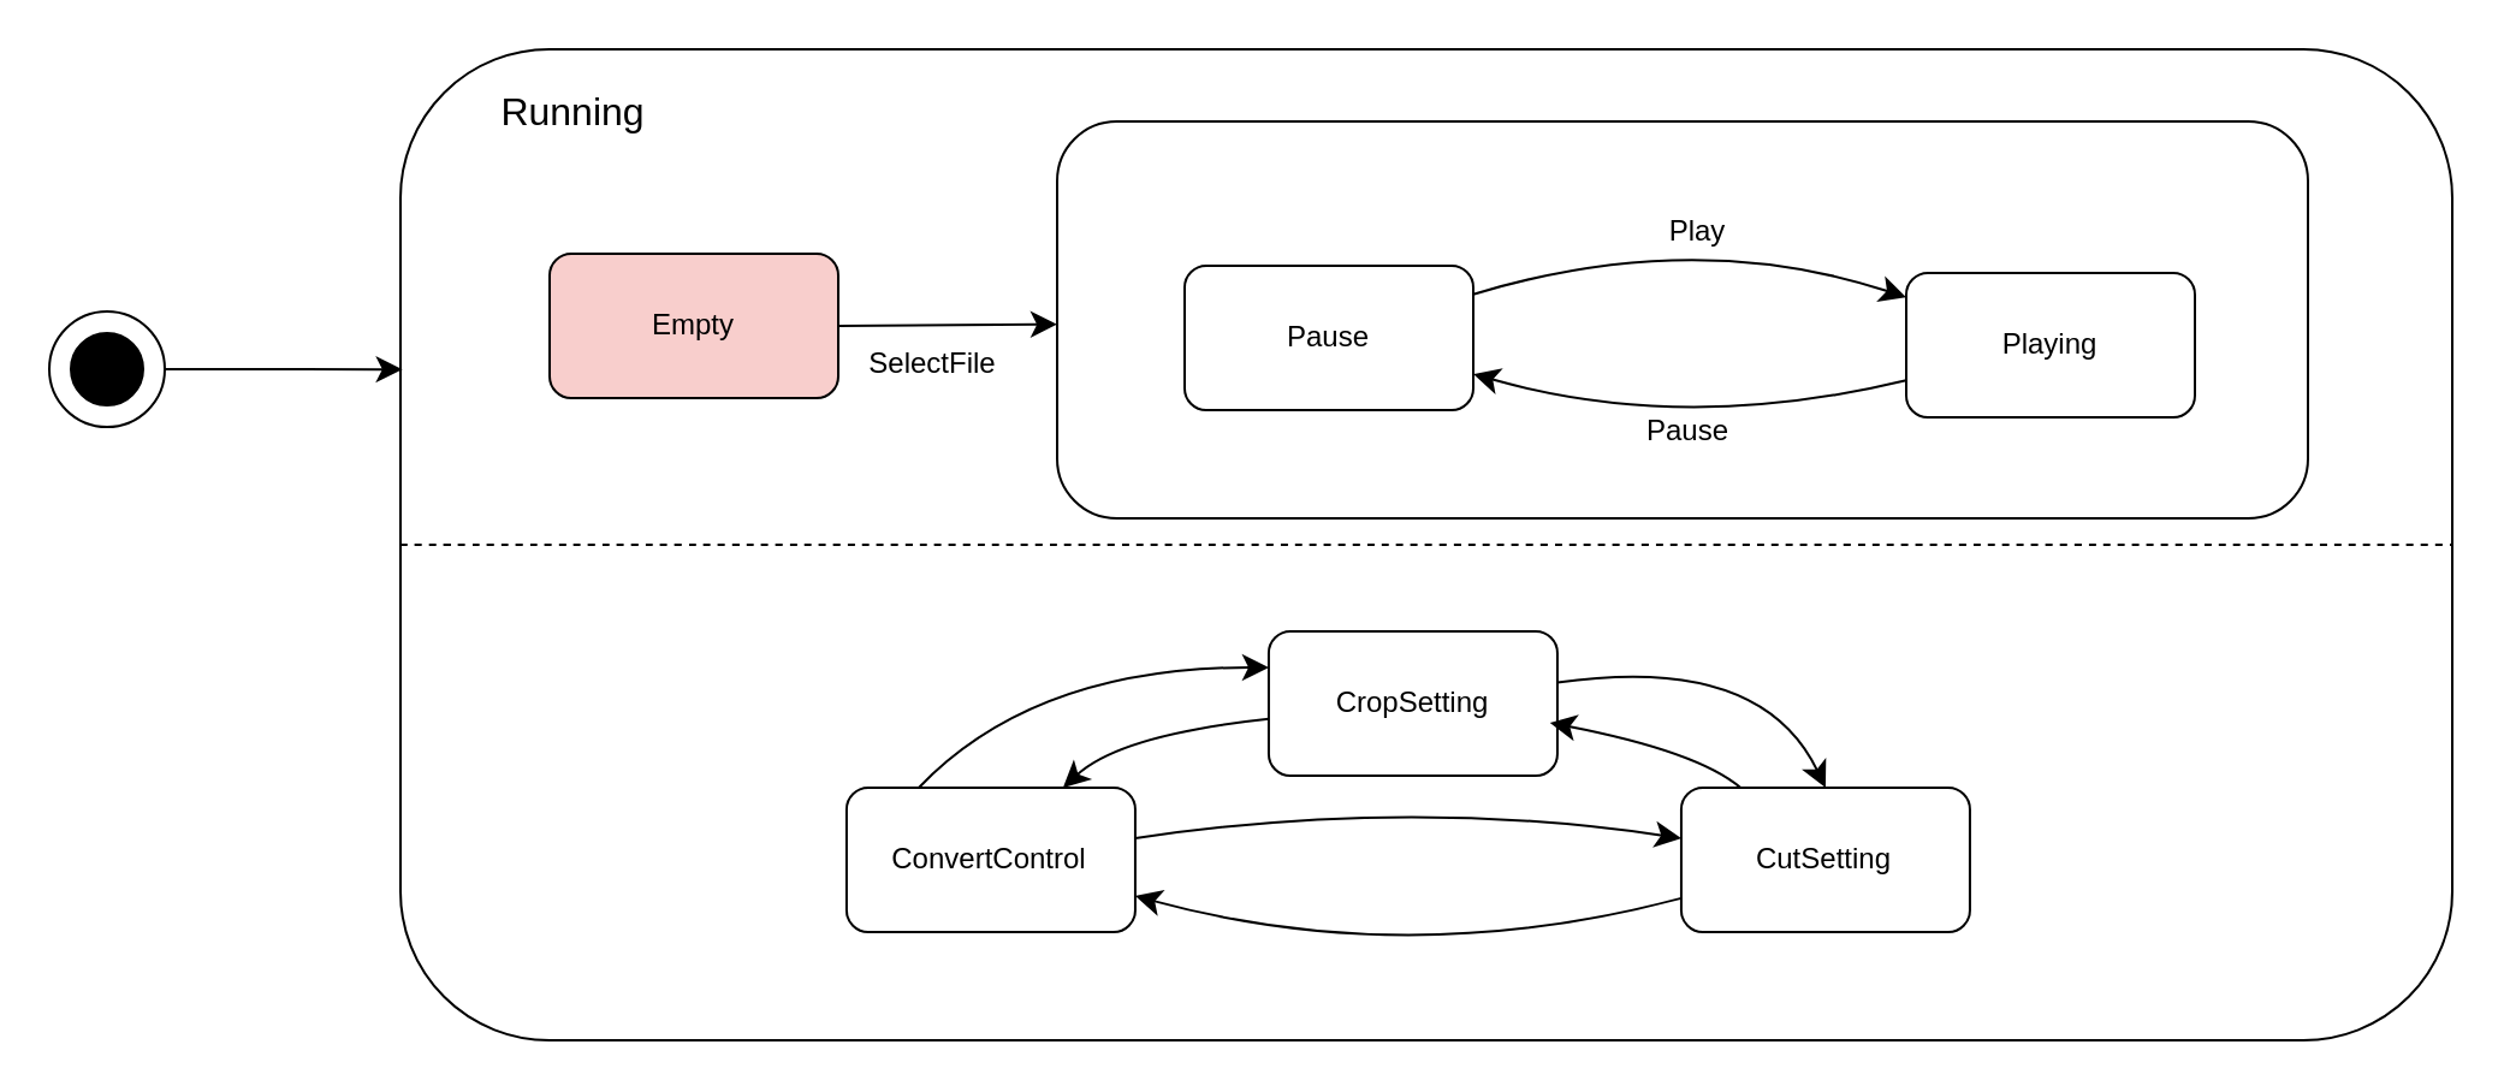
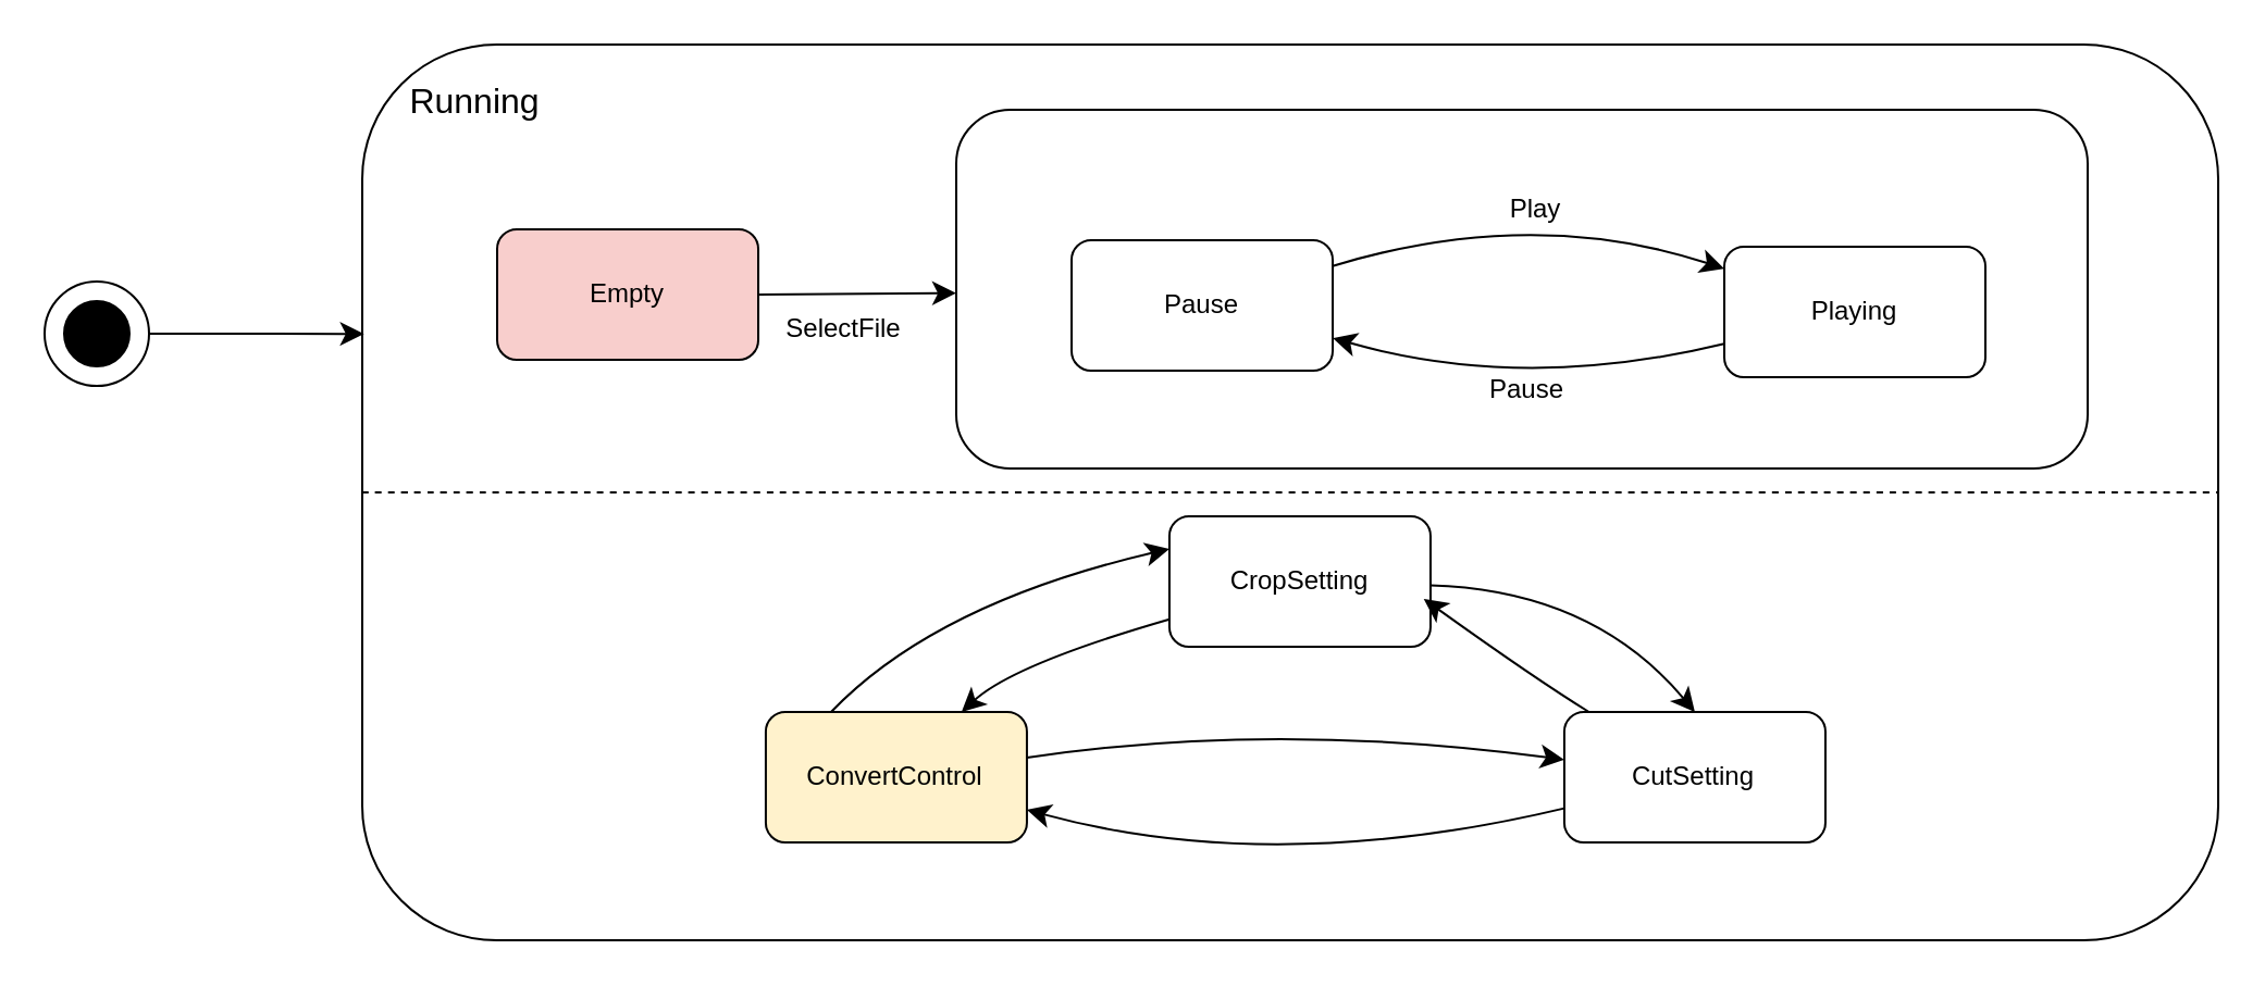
  <mxCell id="0" />
  <mxCell id="1" parent="0" />
  <mxCell id="2" value="" style="rounded=1;whiteSpace=wrap;html=1;" vertex="1" parent="1"><mxGeometry x="166" y="20" width="853" height="412" as="geometry" /></mxCell>
  <mxCell id="3" style="edgeStyle=none;curved=1;rounded=0;orthogonalLoop=1;jettySize=auto;html=1;exitX=1;exitY=0.5;exitDx=0;exitDy=0;fontSize=12;startSize=8;endSize=8;" edge="1" parent="1" source="5" target="6"><mxGeometry relative="1" as="geometry" /></mxCell>
  <mxCell id="4" value="SelectFile" style="edgeLabel;html=1;align=center;verticalAlign=middle;resizable=0;points=[];fontSize=12;" vertex="1" connectable="0" parent="3"><mxGeometry x="0.332" y="-3" relative="1" as="geometry"><mxPoint x="-23" y="13" as="offset" /></mxGeometry></mxCell>
  <mxCell id="5" value="Empty" style="rounded=1;whiteSpace=wrap;html=1;fillColor=#f8cecc;" vertex="1" parent="1"><mxGeometry x="228" y="105" width="120" height="60" as="geometry" /></mxCell>
  <mxCell id="6" value="" style="rounded=1;whiteSpace=wrap;html=1;" vertex="1" parent="1"><mxGeometry x="439" y="50" width="520" height="165" as="geometry" /></mxCell>
  <mxCell id="7" style="edgeStyle=none;curved=1;rounded=0;orthogonalLoop=1;jettySize=auto;html=1;entryX=0;entryY=0.25;entryDx=0;entryDy=0;fontSize=12;startSize=8;endSize=8;exitX=0.25;exitY=0;exitDx=0;exitDy=0;" edge="1" parent="1" source="9" target="12"><mxGeometry relative="1" as="geometry"><Array as="points"><mxPoint x="429.47" y="277" /></Array></mxGeometry></mxCell>
  <mxCell id="8" style="edgeStyle=none;curved=1;rounded=0;orthogonalLoop=1;jettySize=auto;html=1;fontSize=12;startSize=8;endSize=8;" edge="1" parent="1" source="9" target="14"><mxGeometry relative="1" as="geometry"><Array as="points"><mxPoint x="584.47" y="331" /></Array></mxGeometry></mxCell>
- <mxCell id="9" value="ConvertControl" style="rounded=1;whiteSpace=wrap;html=1;" vertex="1" parent="1"><mxGeometry x="351.47" y="327" width="120" height="60" as="geometry" /></mxCell>
+ <mxCell id="9" value="ConvertControl" style="rounded=1;whiteSpace=wrap;html=1;fillColor=#fff2cc;" vertex="1" parent="1"><mxGeometry x="351.47" y="327" width="120" height="60" as="geometry" /></mxCell>
  <mxCell id="10" style="edgeStyle=none;curved=1;rounded=0;orthogonalLoop=1;jettySize=auto;html=1;entryX=0.5;entryY=0;entryDx=0;entryDy=0;fontSize=12;startSize=8;endSize=8;" edge="1" parent="1" source="12" target="14"><mxGeometry relative="1" as="geometry"><Array as="points"><mxPoint x="731.47" y="271" /></Array></mxGeometry></mxCell>
  <mxCell id="11" style="edgeStyle=none;curved=1;rounded=0;orthogonalLoop=1;jettySize=auto;html=1;entryX=0.75;entryY=0;entryDx=0;entryDy=0;fontSize=12;startSize=8;endSize=8;" edge="1" parent="1" source="12" target="9"><mxGeometry relative="1" as="geometry"><Array as="points"><mxPoint x="465.47" y="305" /></Array></mxGeometry></mxCell>
- <mxCell id="12" value="CropSetting" style="rounded=1;whiteSpace=wrap;html=1;" vertex="1" parent="1"><mxGeometry x="526.97" y="262" width="120" height="60" as="geometry" /></mxCell>
+ <mxCell id="12" value="CropSetting" style="rounded=1;whiteSpace=wrap;html=1;" vertex="1" parent="1"><mxGeometry x="536.97" y="237" width="120" height="60" as="geometry" /></mxCell>
  <mxCell id="13" style="edgeStyle=none;curved=1;rounded=0;orthogonalLoop=1;jettySize=auto;html=1;entryX=1;entryY=0.75;entryDx=0;entryDy=0;fontSize=12;startSize=8;endSize=8;" edge="1" parent="1" source="14" target="9"><mxGeometry relative="1" as="geometry"><Array as="points"><mxPoint x="585.47" y="403" /></Array></mxGeometry></mxCell>
- <mxCell id="14" value="CutSetting" style="rounded=1;whiteSpace=wrap;html=1;" vertex="1" parent="1"><mxGeometry x="698.47" y="327" width="120" height="60" as="geometry" /></mxCell>
+ <mxCell id="14" value="CutSetting" style="rounded=1;whiteSpace=wrap;html=1;" vertex="1" parent="1"><mxGeometry x="718.47" y="327" width="120" height="60" as="geometry" /></mxCell>
  <mxCell id="15" style="edgeStyle=none;curved=1;rounded=0;orthogonalLoop=1;jettySize=auto;html=1;fontSize=12;startSize=8;endSize=8;" edge="1" parent="1" source="17" target="20"><mxGeometry relative="1" as="geometry"><Array as="points"><mxPoint x="704" y="94" /></Array></mxGeometry></mxCell>
  <mxCell id="16" value="Play" style="edgeLabel;html=1;align=center;verticalAlign=middle;resizable=0;points=[];fontSize=12;" vertex="1" connectable="0" parent="15"><mxGeometry x="0.214" y="-15" relative="1" as="geometry"><mxPoint x="-13" y="-19" as="offset" /></mxGeometry></mxCell>
  <mxCell id="17" value="Pause" style="rounded=1;whiteSpace=wrap;html=1;" vertex="1" parent="1"><mxGeometry x="492" y="110" width="120" height="60" as="geometry" /></mxCell>
  <mxCell id="18" style="edgeStyle=none;curved=1;rounded=0;orthogonalLoop=1;jettySize=auto;html=1;entryX=1;entryY=0.75;entryDx=0;entryDy=0;fontSize=12;startSize=8;endSize=8;" edge="1" parent="1" source="20" target="17"><mxGeometry relative="1" as="geometry"><Array as="points"><mxPoint x="700" y="180" /></Array></mxGeometry></mxCell>
  <mxCell id="19" value="Pause" style="edgeLabel;html=1;align=center;verticalAlign=middle;resizable=0;points=[];fontSize=12;" vertex="1" connectable="0" parent="18"><mxGeometry x="-0.082" y="-8" relative="1" as="geometry"><mxPoint x="-7" y="9" as="offset" /></mxGeometry></mxCell>
  <mxCell id="20" value="Playing" style="rounded=1;whiteSpace=wrap;html=1;" vertex="1" parent="1"><mxGeometry x="792" y="113" width="120" height="60" as="geometry" /></mxCell>
  <mxCell id="21" style="edgeStyle=none;curved=1;rounded=0;orthogonalLoop=1;jettySize=auto;html=1;entryX=0.974;entryY=0.633;entryDx=0;entryDy=0;entryPerimeter=0;fontSize=12;startSize=8;endSize=8;" edge="1" parent="1" source="14" target="12"><mxGeometry relative="1" as="geometry"><Array as="points"><mxPoint x="705.47" y="312" /></Array></mxGeometry></mxCell>
  <mxCell id="22" value="" style="endArrow=none;dashed=1;html=1;rounded=0;fontSize=12;startSize=8;endSize=8;curved=1;entryX=1;entryY=0.5;entryDx=0;entryDy=0;exitX=0;exitY=0.5;exitDx=0;exitDy=0;" edge="1" parent="1" source="2" target="2"><mxGeometry width="50" height="50" relative="1" as="geometry"><mxPoint x="795.47" y="270" as="sourcePoint" /><mxPoint x="845.47" y="220" as="targetPoint" /></mxGeometry></mxCell>
- <mxCell id="23" value="Running" style="text;html=1;align=center;verticalAlign=middle;whiteSpace=wrap;rounded=0;fontSize=16;" vertex="1" parent="1"><mxGeometry x="208.47" y="31" width="60" height="30" as="geometry" /></mxCell>
+ <mxCell id="23" value="Running" style="text;html=1;align=center;verticalAlign=middle;whiteSpace=wrap;rounded=0;fontSize=16;" vertex="1" parent="1"><mxGeometry x="188.47" y="31" width="60" height="30" as="geometry" /></mxCell>
  <mxCell id="24" value="" style="group" vertex="1" connectable="0" parent="1"><mxGeometry x="20" y="129" width="48" height="48" as="geometry" /></mxCell>
  <mxCell id="25" value="" style="ellipse;whiteSpace=wrap;html=1;aspect=fixed;" vertex="1" parent="24"><mxGeometry width="48" height="48" as="geometry" /></mxCell>
  <mxCell id="26" value="" style="ellipse;whiteSpace=wrap;html=1;fillColor=#000000;" vertex="1" parent="24"><mxGeometry x="9" y="9" width="30" height="30" as="geometry" /></mxCell>
  <mxCell id="27" style="edgeStyle=none;curved=1;rounded=0;orthogonalLoop=1;jettySize=auto;html=1;entryX=0.001;entryY=0.323;entryDx=0;entryDy=0;entryPerimeter=0;fontSize=12;startSize=8;endSize=8;" edge="1" parent="1" source="25" target="2"><mxGeometry relative="1" as="geometry" /></mxCell>
